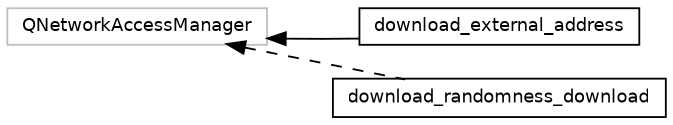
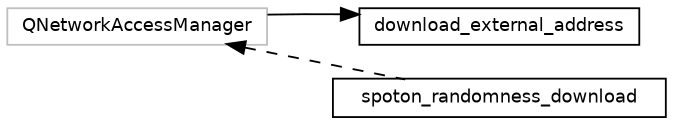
  digraph {
    rankdir=LR
    node [color=black fillcolor=white fontname=Helvetica fontsize=10 shape=record style=filled]
    edge [color=black dir=back fontname=Helvetica fontsize=10 labelfontname=Helvetica labelfontsize=10]
    n1 [color=grey75 height=0.2 label=QNetworkAccessManager width=0.4]
    n2 [height=0.2 label=download_external_address width=0.4]
-   n3 [height=0.2 label=download_randomness_download width=0.4]
-   n1 -> n2 [style=solid]
+   n3 [height=0.2 label=spoton_randomness_download width=0.4]
+   n2 -> n1 [style=solid]
    n1 -> n3 [style=dashed]
  }
